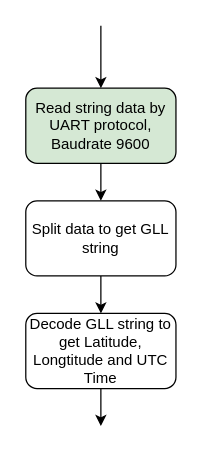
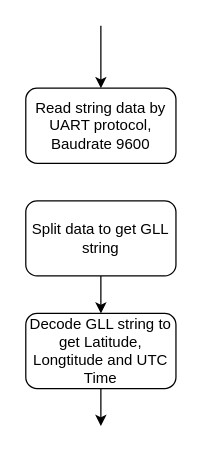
  <mxCell id="0" />
  <mxCell id="1" parent="0" />
- <mxCell id="2" value="" style="edgeStyle=none;html=1;" edge="1" parent="1" source="3" target="5"><mxGeometry relative="1" as="geometry" /></mxCell>
- <mxCell id="3" value="Read string data by UART protocol, Baudrate 9600" style="rounded=1;whiteSpace=wrap;html=1;fillColor=#d5e8d4;" vertex="1" parent="1"><mxGeometry x="20" y="70" width="120" height="60" as="geometry" /></mxCell>
+ <mxCell id="3" value="Read string data by UART protocol, Baudrate 9600" style="rounded=1;whiteSpace=wrap;html=1;" vertex="1" parent="1"><mxGeometry x="20" y="70" width="120" height="60" as="geometry" /></mxCell>
  <mxCell id="4" value="" style="edgeStyle=none;html=1;" edge="1" parent="1" source="5" target="7"><mxGeometry relative="1" as="geometry" /></mxCell>
  <mxCell id="5" value="Split data to get GLL string" style="whiteSpace=wrap;html=1;rounded=1;" vertex="1" parent="1"><mxGeometry x="20" y="160" width="120" height="60" as="geometry" /></mxCell>
  <mxCell id="6" style="edgeStyle=none;html=1;exitX=0.5;exitY=1;exitDx=0;exitDy=0;" edge="1" parent="1" source="7"><mxGeometry relative="1" as="geometry"><mxPoint x="80" y="340" as="targetPoint" /></mxGeometry></mxCell>
  <mxCell id="7" value="Decode GLL string to get Latitude, Longtitude and UTC Time" style="whiteSpace=wrap;html=1;rounded=1;" vertex="1" parent="1"><mxGeometry x="20" y="250" width="120" height="60" as="geometry" /></mxCell>
  <mxCell id="8" value="" style="endArrow=classic;html=1;entryX=0.5;entryY=0;entryDx=0;entryDy=0;" edge="1" parent="1" target="3"><mxGeometry width="50" height="50" relative="1" as="geometry"><mxPoint x="80" y="20" as="sourcePoint" /><mxPoint x="70" y="-20" as="targetPoint" /></mxGeometry></mxCell>
